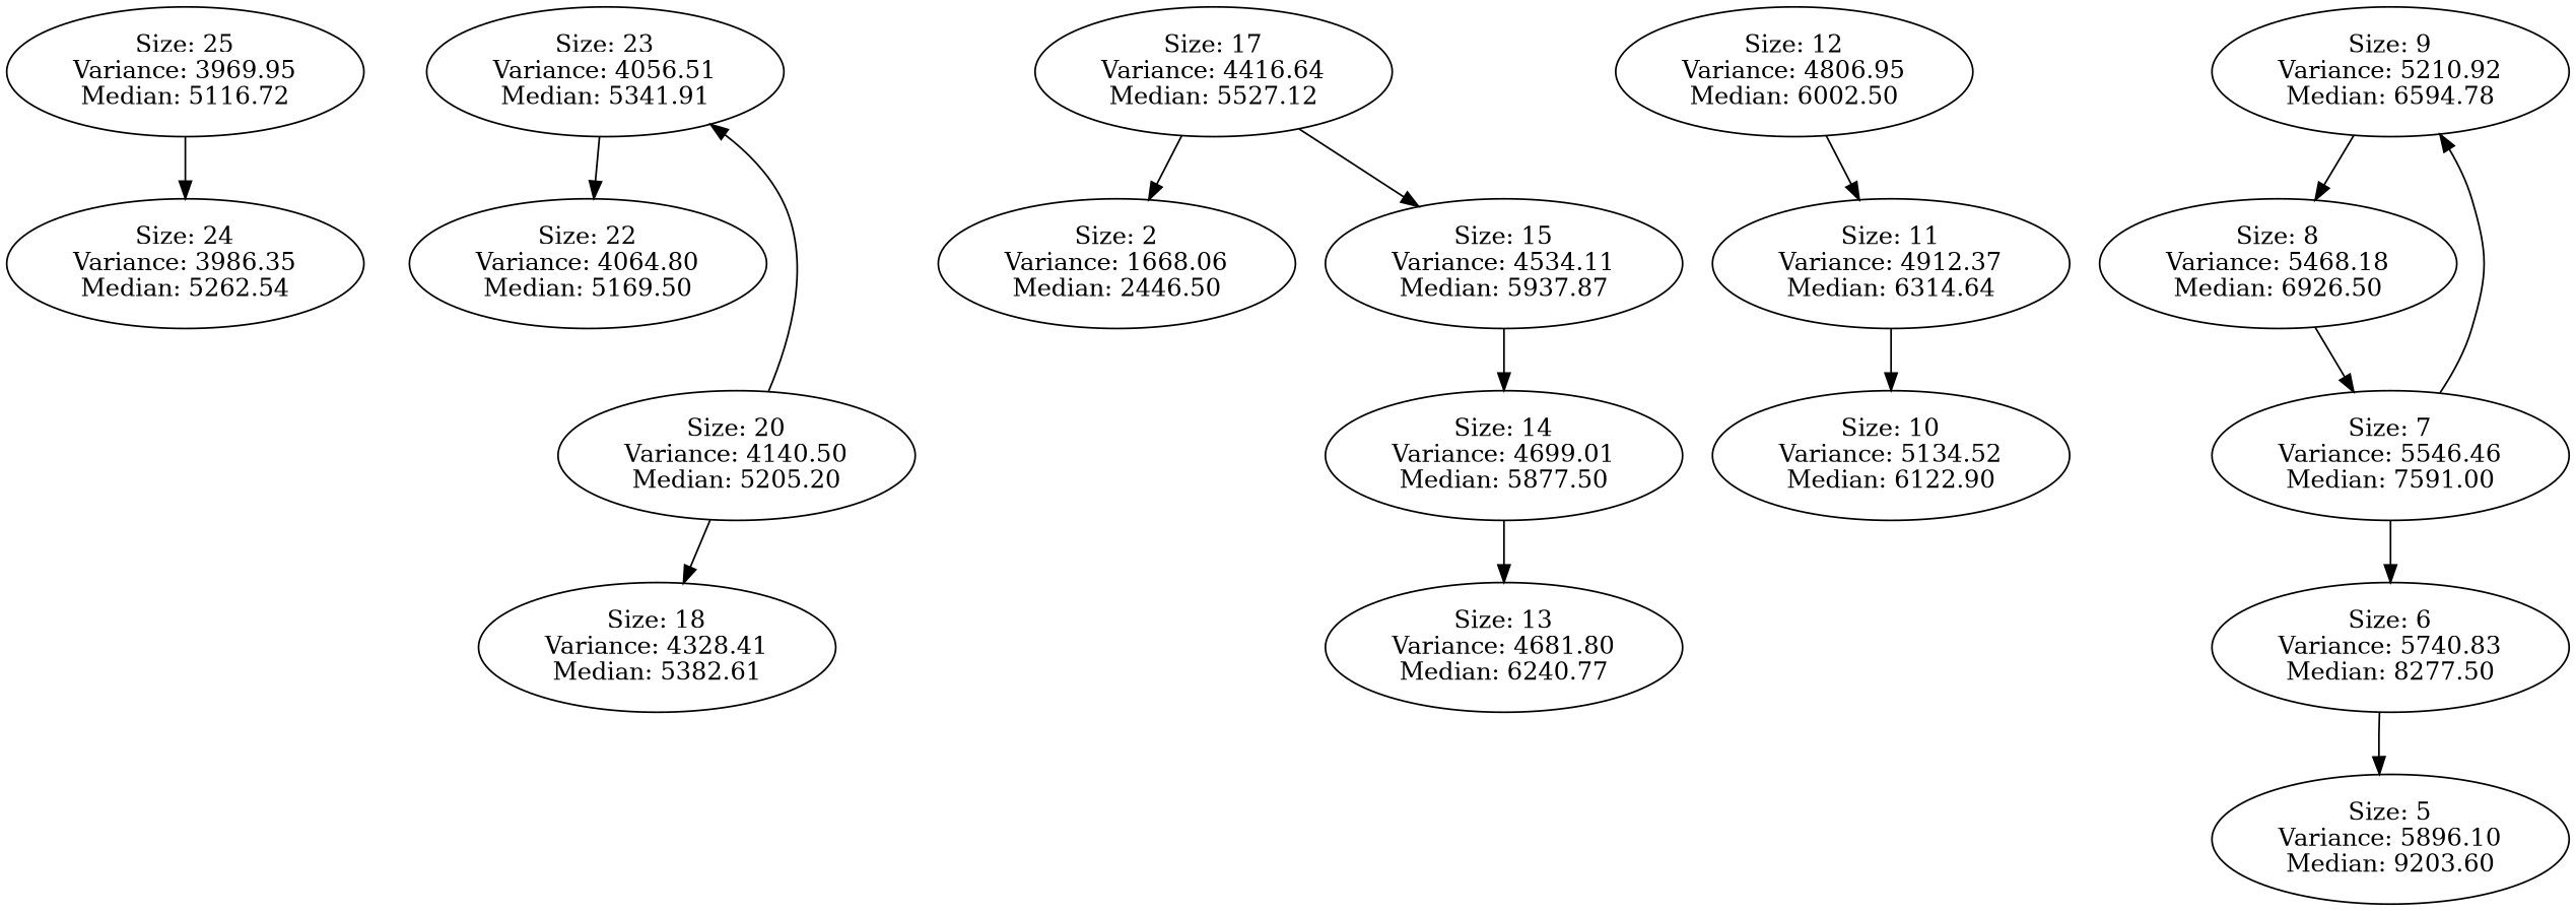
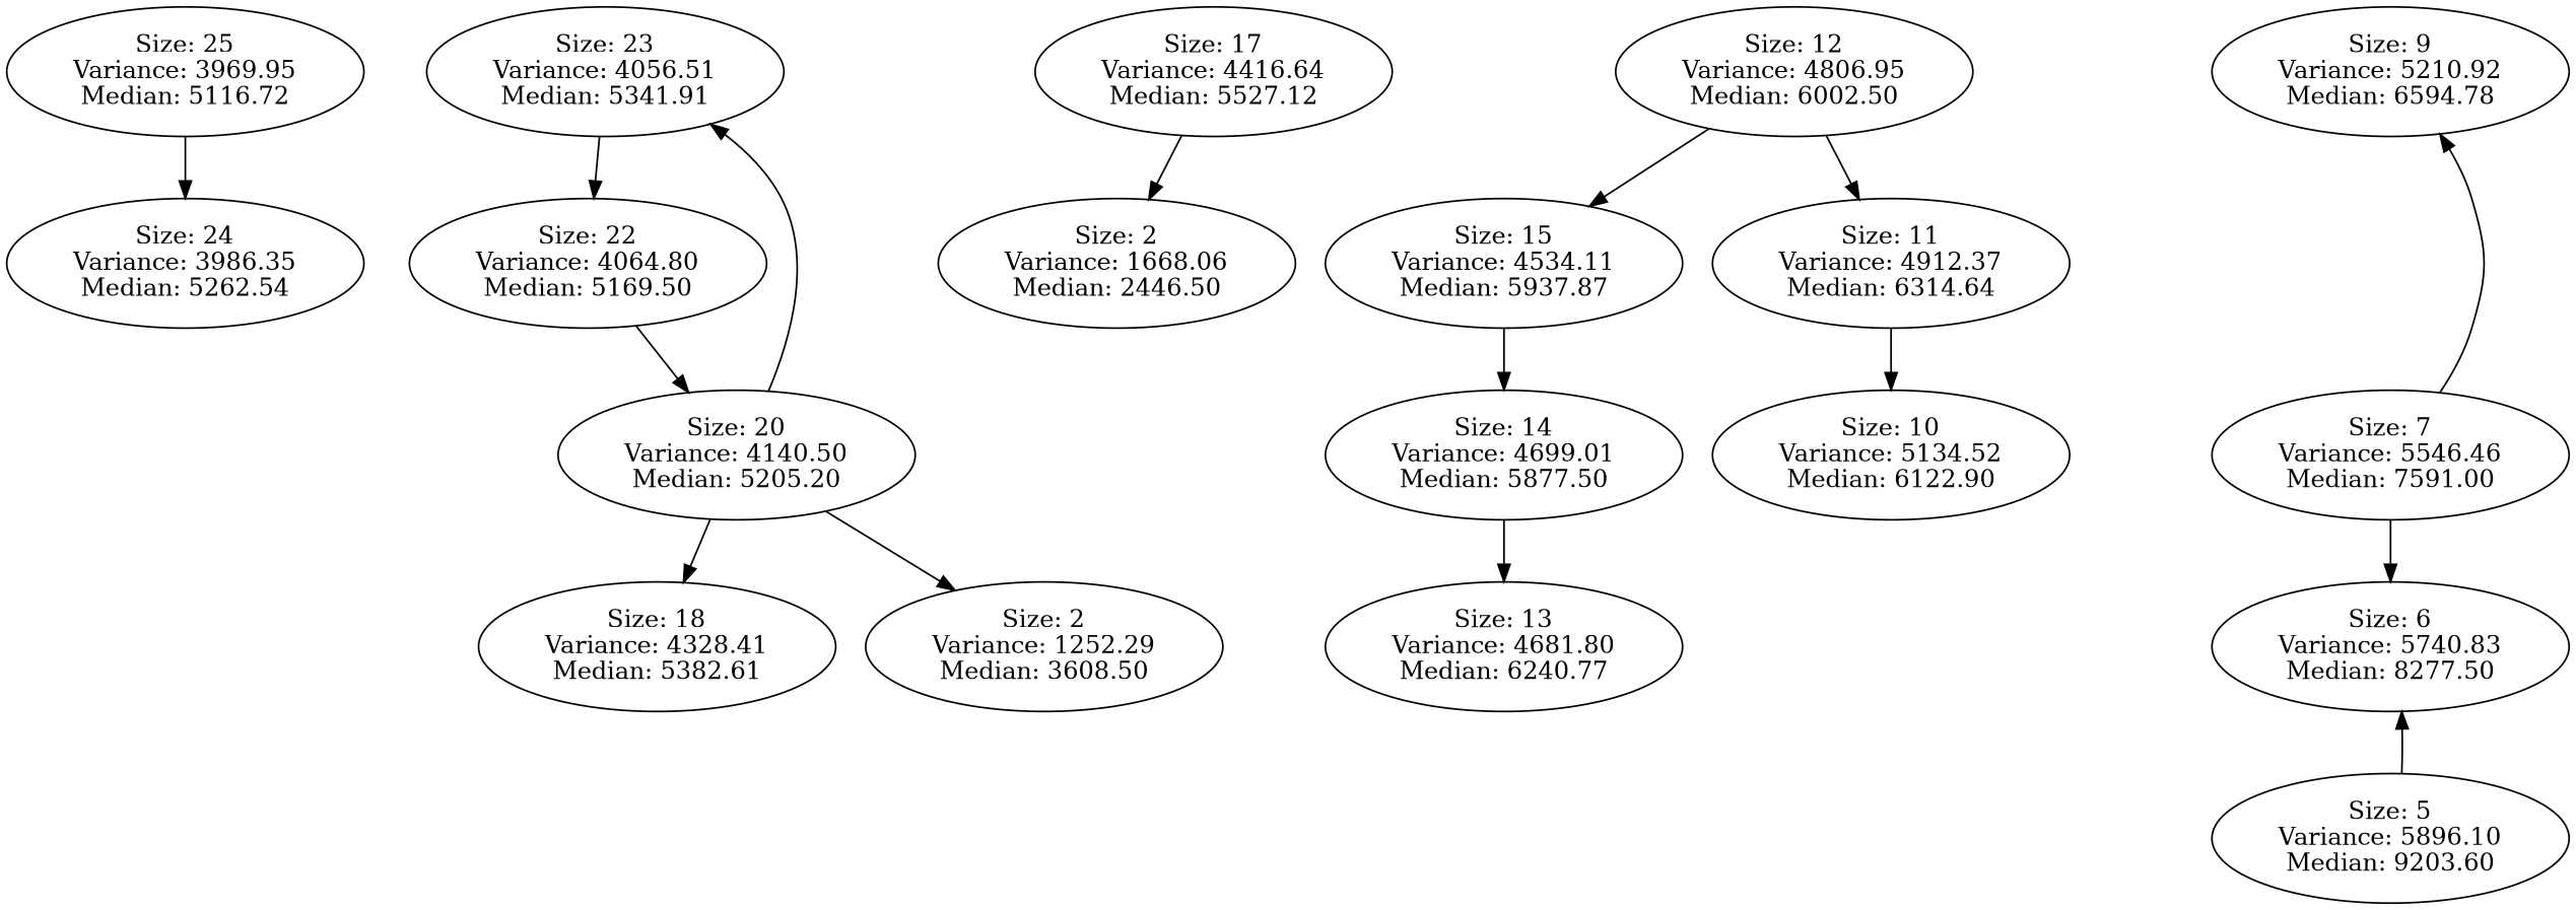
  digraph {
    L=17
    "Size: 25\nVariance: 3969.95\nMedian: 5116.72"
    "Size: 24\nVariance: 3986.35\nMedian: 5262.54"
    "Size: 23\nVariance: 4056.51\nMedian: 5341.91"
    "Size: 22\nVariance: 4064.80\nMedian: 5169.50"
    "Size: 20\nVariance: 4140.50\nMedian: 5205.20"
    "Size: 18\nVariance: 4328.41\nMedian: 5382.61"
+   "Size: 2\nVariance: 1252.29\nMedian: 3608.50"
    "Size: 17\nVariance: 4416.64\nMedian: 5527.12"
    "Size: 15\nVariance: 4534.11\nMedian: 5937.87"
    "Size: 2\nVariance: 1668.06\nMedian: 2446.50"
    "Size: 14\nVariance: 4699.01\nMedian: 5877.50"
    "Size: 13\nVariance: 4681.80\nMedian: 6240.77"
    "Size: 12\nVariance: 4806.95\nMedian: 6002.50"
    "Size: 11\nVariance: 4912.37\nMedian: 6314.64"
    "Size: 10\nVariance: 5134.52\nMedian: 6122.90"
    "Size: 9\nVariance: 5210.92\nMedian: 6594.78"
-   "Size: 8\nVariance: 5468.18\nMedian: 6926.50"
    "Size: 7\nVariance: 5546.46\nMedian: 7591.00"
    "Size: 6\nVariance: 5740.83\nMedian: 8277.50"
    "Size: 5\nVariance: 5896.10\nMedian: 9203.60"
    "Size: 25\nVariance: 3969.95\nMedian: 5116.72" -> "Size: 24\nVariance: 3986.35\nMedian: 5262.54"
    "Size: 23\nVariance: 4056.51\nMedian: 5341.91" -> "Size: 22\nVariance: 4064.80\nMedian: 5169.50"
+   "Size: 22\nVariance: 4064.80\nMedian: 5169.50" -> "Size: 20\nVariance: 4140.50\nMedian: 5205.20"
    "Size: 20\nVariance: 4140.50\nMedian: 5205.20" -> "Size: 23\nVariance: 4056.51\nMedian: 5341.91"
    "Size: 20\nVariance: 4140.50\nMedian: 5205.20" -> "Size: 18\nVariance: 4328.41\nMedian: 5382.61"
-   "Size: 17\nVariance: 4416.64\nMedian: 5527.12" -> "Size: 15\nVariance: 4534.11\nMedian: 5937.87"
+   "Size: 20\nVariance: 4140.50\nMedian: 5205.20" -> "Size: 2\nVariance: 1252.29\nMedian: 3608.50"
+   "Size: 12\nVariance: 4806.95\nMedian: 6002.50" -> "Size: 15\nVariance: 4534.11\nMedian: 5937.87"
    "Size: 17\nVariance: 4416.64\nMedian: 5527.12" -> "Size: 2\nVariance: 1668.06\nMedian: 2446.50"
    "Size: 15\nVariance: 4534.11\nMedian: 5937.87" -> "Size: 14\nVariance: 4699.01\nMedian: 5877.50"
    "Size: 14\nVariance: 4699.01\nMedian: 5877.50" -> "Size: 13\nVariance: 4681.80\nMedian: 6240.77"
    "Size: 12\nVariance: 4806.95\nMedian: 6002.50" -> "Size: 11\nVariance: 4912.37\nMedian: 6314.64"
    "Size: 11\nVariance: 4912.37\nMedian: 6314.64" -> "Size: 10\nVariance: 5134.52\nMedian: 6122.90"
-   "Size: 9\nVariance: 5210.92\nMedian: 6594.78" -> "Size: 8\nVariance: 5468.18\nMedian: 6926.50"
-   "Size: 8\nVariance: 5468.18\nMedian: 6926.50" -> "Size: 7\nVariance: 5546.46\nMedian: 7591.00"
    "Size: 7\nVariance: 5546.46\nMedian: 7591.00" -> "Size: 9\nVariance: 5210.92\nMedian: 6594.78"
    "Size: 7\nVariance: 5546.46\nMedian: 7591.00" -> "Size: 6\nVariance: 5740.83\nMedian: 8277.50"
-   "Size: 6\nVariance: 5740.83\nMedian: 8277.50" -> "Size: 5\nVariance: 5896.10\nMedian: 9203.60"
+   "Size: 5\nVariance: 5896.10\nMedian: 9203.60" -> "Size: 6\nVariance: 5740.83\nMedian: 8277.50"
  }
